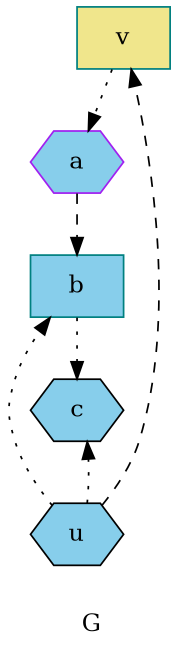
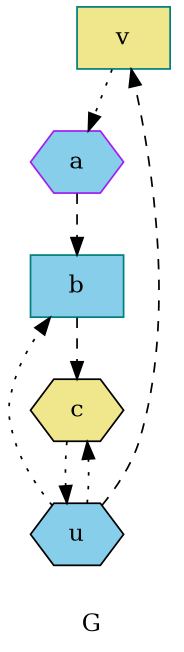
  digraph {
    label=G
    node [color=teal fillcolor=skyblue shape=hexagon style=filled]
    edge [style=dotted]
    v [fillcolor=khaki shape=box]
    u [color=black]
    b [shape=box]
-   c [color=black]
+   c [color=black fillcolor=khaki]
    a [color=purple]
    v -> a
    u -> v [style=dashed]
    u -> b
    u -> c
-   b -> c
+   b -> c [style=dashed]
+   c -> u
    a -> b [style=dashed]
  }
